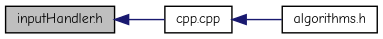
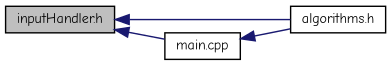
  digraph {
    fontname="Comic Neue"
    rankdir=LR
    node [color=black fillcolor=white fontname="Comic Neue" fontsize=10 shape=record style=filled]
    edge [color=midnightblue dir=back fontname="Comic Neue" fontsize=10 labelfontname=Helvetica labelfontsize=10 style=solid]
    n1 [fillcolor=grey75 fontcolor=black height=0.2 label="inputHandler.h" width=0.4]
    n2 [height=0.2 label="algorithms.h" width=0.4]
-   n3 [height=0.2 label="cpp.cpp" width=0.4]
+   n3 [height=0.2 label="main.cpp" width=0.4]
+   n1 -> n2
    n1 -> n3
    n3 -> n2
  }
